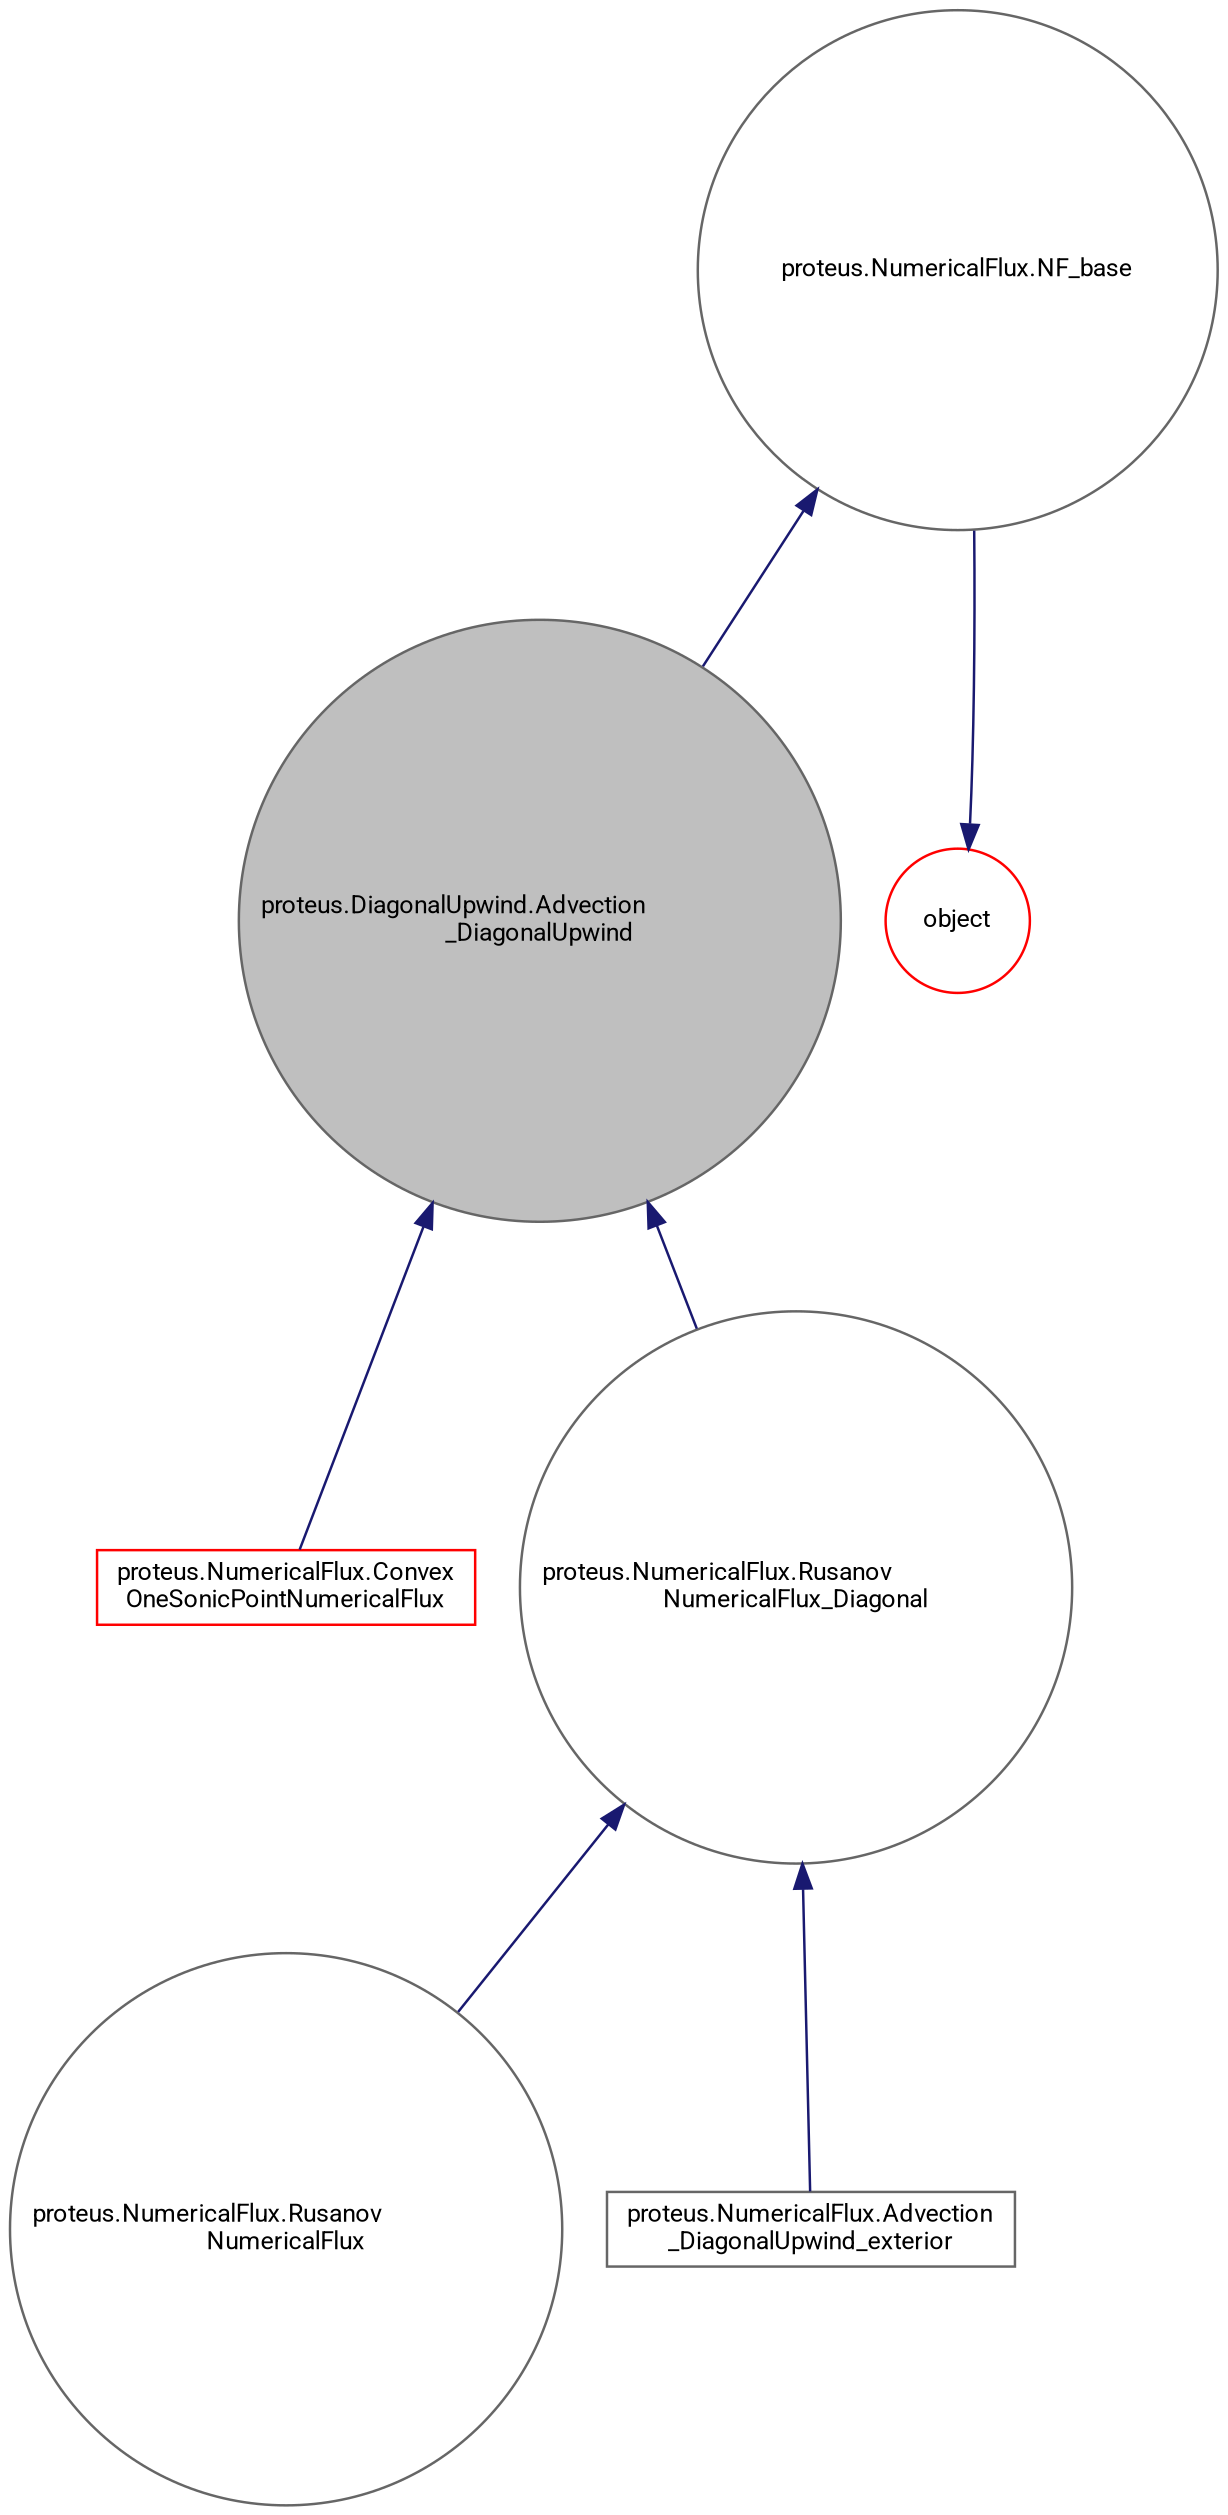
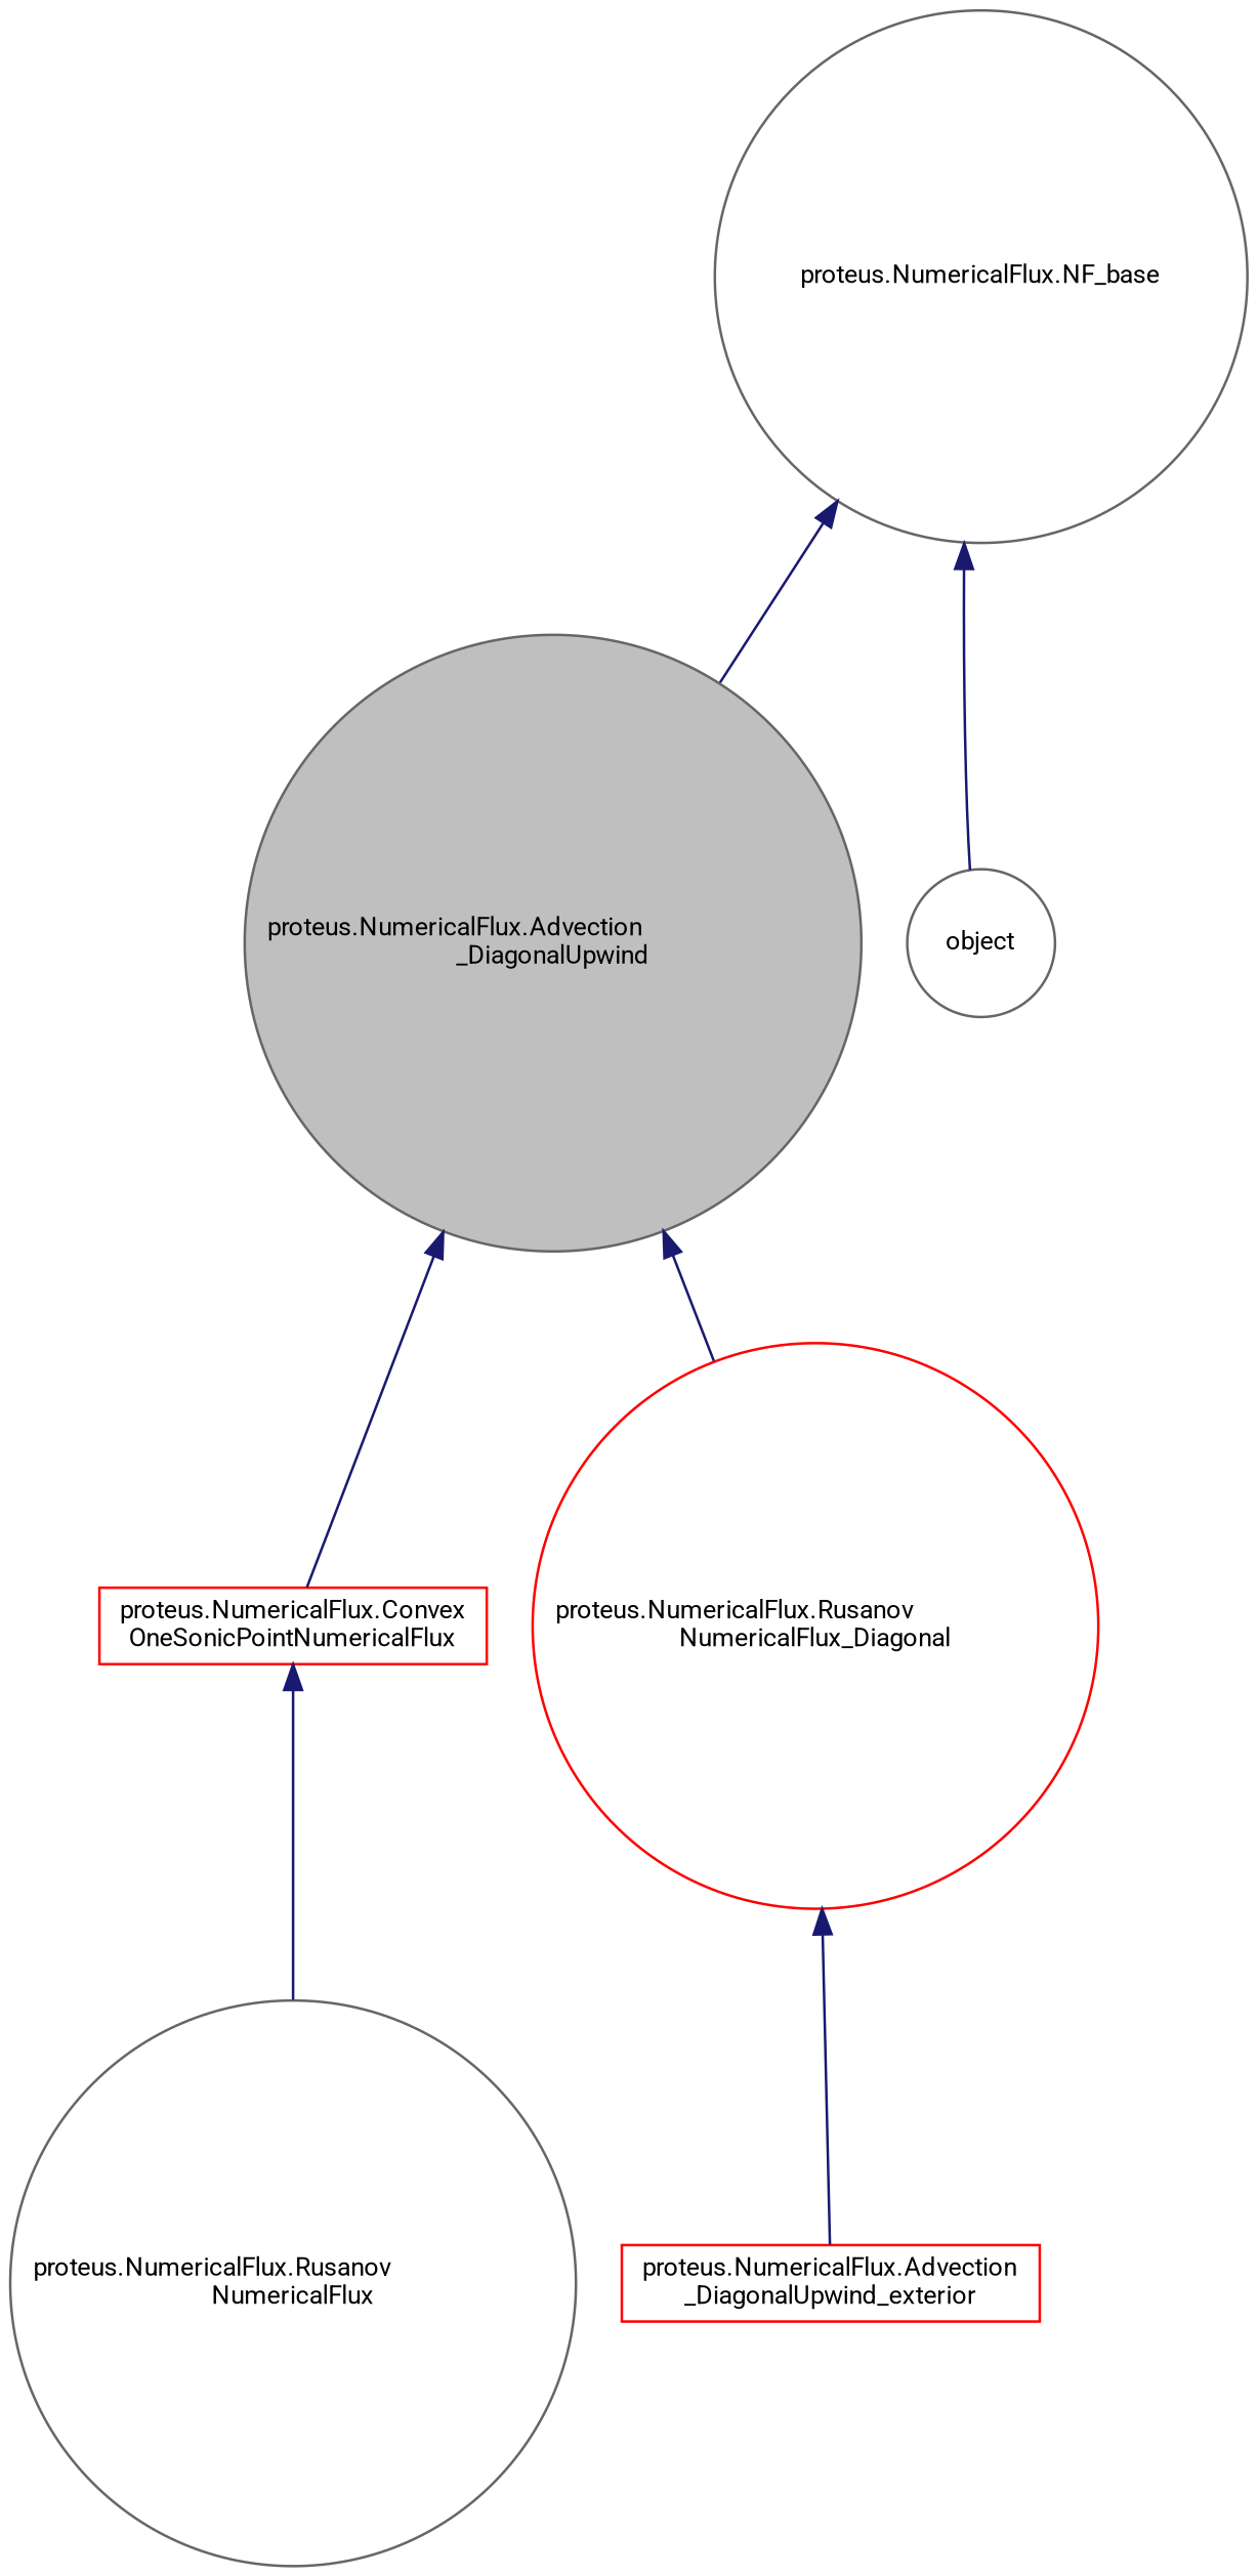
  digraph {
    fontname=Roboto
    rankdir=TB
    node [color=red fillcolor=white fontname=Roboto fontsize=10 shape=circle style=filled]
    edge [color=midnightblue dir=back fontname=Roboto fontsize=10 labelfontname=Helvetica labelfontsize=10 style=solid]
-   n1 [color=gray40 fillcolor=grey75 fontcolor=black height=0.2 label="proteus.DiagonalUpwind.Advection\l_DiagonalUpwind" width=0.4]
+   n1 [color=gray40 fillcolor=grey75 fontcolor=black height=0.2 label="proteus.NumericalFlux.Advection\l_DiagonalUpwind" width=0.4]
    n2 [height=0.2 label="proteus.NumericalFlux.Convex\lOneSonicPointNumericalFlux" shape=box width=0.4]
-   n3 [color=gray40 height=0.2 label="proteus.NumericalFlux.Rusanov\lNumericalFlux_Diagonal" width=0.4]
-   n4 [color=gray40 height=0.2 label="proteus.NumericalFlux.Advection\l_DiagonalUpwind_exterior" shape=box width=0.4]
+   n3 [height=0.2 label="proteus.NumericalFlux.Rusanov\lNumericalFlux_Diagonal" width=0.4]
+   n4 [height=0.2 label="proteus.NumericalFlux.Advection\l_DiagonalUpwind_exterior" shape=box width=0.4]
    n5 [color=gray40 height=0.2 label="proteus.NumericalFlux.Rusanov\lNumericalFlux" width=0.4]
    n6 [color=gray40 height=0.2 label="proteus.NumericalFlux.NF_base" width=0.4]
-   n7 [height=0.2 label=object width=0.4]
+   n7 [color=gray40 height=0.2 label=object width=0.4]
    n1 -> n2
    n1 -> n3
    n3 -> n4
-   n3 -> n5
+   n2 -> n5
    n6 -> n1
-   n7 -> n6
+   n6 -> n7
  }
